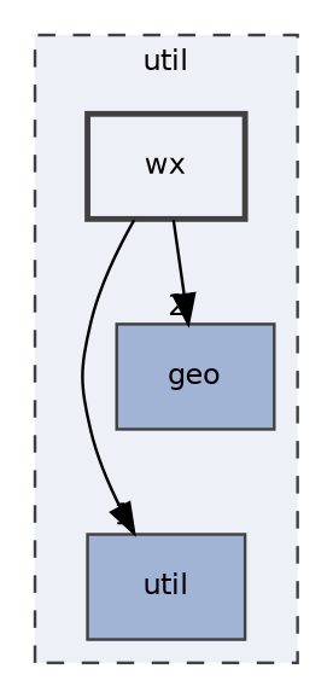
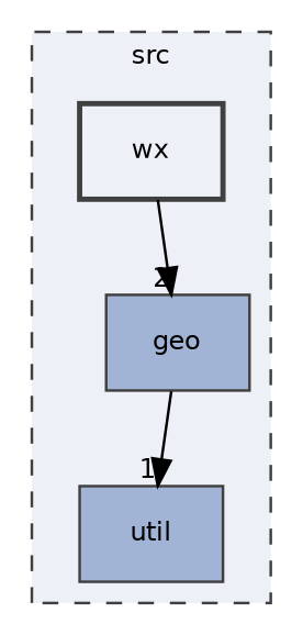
  digraph {
    compound=true
    node [color=grey25 fillcolor="#a2b4d6" fontname=Helvetica fontsize=10 shape=box style="filled,"]
    edge [fontname=Helvetica fontsize=10 labeldistance=1.5 labelfontname=Helvetica labelfontsize=10]
    n1 [label=util]
    n2 [label=geo]
    n3 [fillcolor="#edf0f7" label=wx style="filled,bold,"]
    subgraph cluster_1 {
      bgcolor="#edf0f7"
      fontname=Helvetica
      fontsize=10
-     label=util
+     label=src
      pencolor=grey25
      style="filled,dashed,"
      n1
      n2
      n3
    }
-   n3 -> n1 [headlabel=1]
+   n2 -> n1 [headlabel=1]
    n3 -> n2 [headlabel=2]
  }
